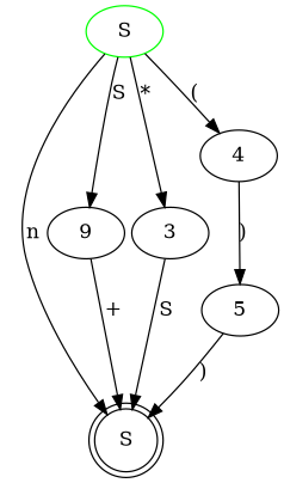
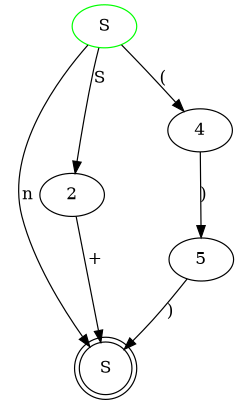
  digraph {
    rankdir=TB
    n1 [color=green label=S]
    n2 [label=S shape=doublecircle]
-   2 [label=9]
-   3
+   2
    4
    5
    n1 -> n2 [label=n]
    n1 -> 2 [label=S]
-   n1 -> 3 [label="*"]
    n1 -> 4 [label="("]
    2 -> n2 [label="+"]
-   3 -> n2 [label=S]
    4 -> 5 [label=")"]
    5 -> n2 [label=")"]
  }
